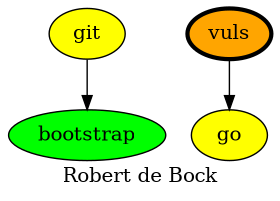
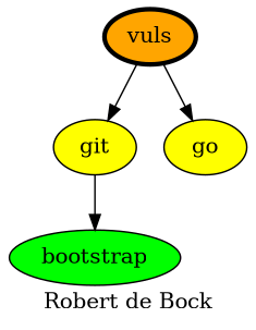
  digraph {
    label="Robert de Bock"
    node [fillcolor=yellow style=filled]
    bootstrap [fillcolor=green]
    git
    vuls [fillcolor=orange penwidth=3]
    go
    git -> bootstrap
+   vuls -> git
    vuls -> go
  }
